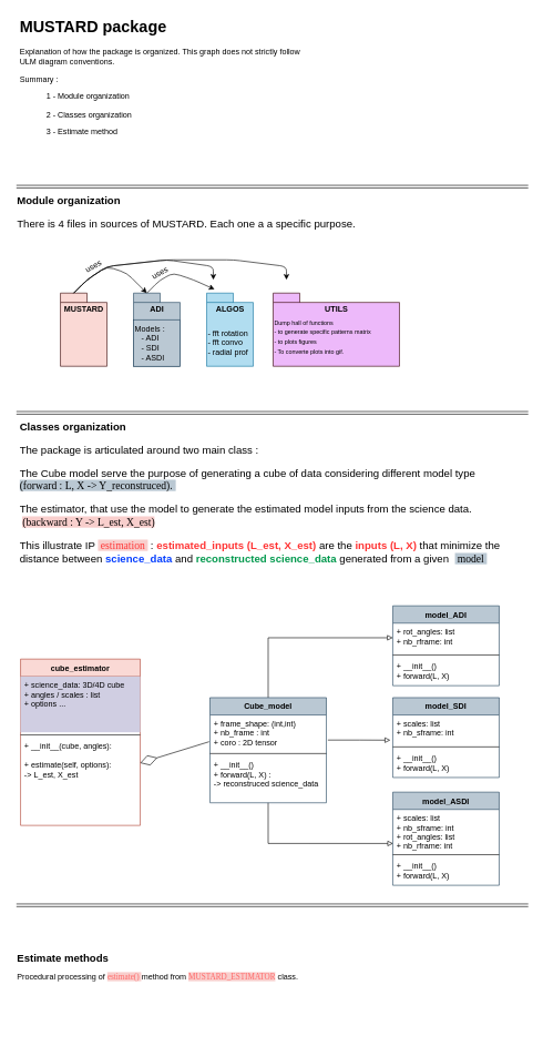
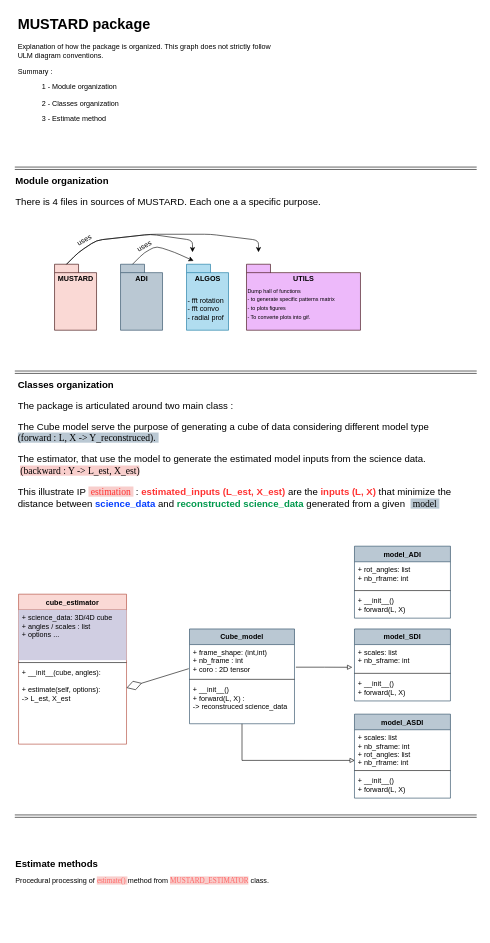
  <mxCell id="0" />
  <mxCell id="1" parent="0" />
  <mxCell id="2" value="&lt;h1&gt;MUSTARD package&lt;/h1&gt;&lt;p&gt;Explanation of how the package is organized. This graph does not strictly follow ULM diagram conventions.&lt;/p&gt;&lt;p&gt;Summary :&amp;nbsp;&lt;/p&gt;&lt;blockquote style=&quot;margin: 0 0 0 40px ; border: none ; padding: 0px&quot;&gt;&lt;p&gt;&lt;span&gt;1 - Module organization&lt;/span&gt;&lt;/p&gt;&lt;p&gt;&lt;span&gt;2 - Classes organization&lt;/span&gt;&lt;/p&gt;&lt;p&gt;&lt;span&gt;3 - Estimate method&amp;nbsp;&lt;/span&gt;&lt;/p&gt;&lt;/blockquote&gt;" style="text;html=1;strokeColor=none;fillColor=none;spacing=5;spacingTop=-20;whiteSpace=wrap;overflow=hidden;rounded=0;" vertex="1" parent="1"><mxGeometry x="23.75" width="450" height="250" as="geometry" y="20" /></mxCell>
  <mxCell id="3" value="&lt;h1 style=&quot;font-size: 16px&quot;&gt;&lt;font style=&quot;font-size: 16px&quot;&gt;Module organization&lt;/font&gt;&lt;/h1&gt;&lt;p style=&quot;font-size: 16px&quot;&gt;&lt;font style=&quot;font-size: 16px&quot;&gt;There is 4 files in sources of MUSTARD. Each one a a specific purpose.&lt;/font&gt;&lt;/p&gt;" style="text;html=1;strokeColor=none;fillColor=none;spacing=5;spacingTop=-20;whiteSpace=wrap;overflow=hidden;rounded=0;" vertex="1" parent="1"><mxGeometry y="290" width="600" height="120" as="geometry" x="20" /></mxCell>
  <mxCell id="4" value="MUSTARD" style="shape=folder;fontStyle=1;spacingTop=10;tabWidth=40;tabHeight=14;tabPosition=left;html=1;verticalAlign=top;fillColor=#fad9d5;strokeColor=#330000;" vertex="1" parent="1"><mxGeometry x="90" y="440" width="70" height="110" as="geometry" /></mxCell>
  <mxCell id="5" value="UTILS" style="shape=folder;fontStyle=1;spacingTop=10;tabWidth=40;tabHeight=14;tabPosition=left;html=1;verticalAlign=top;fillColor=#EDB9FA;strokeColor=#330000;" vertex="1" parent="1"><mxGeometry x="410" y="440" width="190" height="110" as="geometry" /></mxCell>
  <mxCell id="6" value="ALGOS" style="shape=folder;fontStyle=1;spacingTop=10;tabWidth=40;tabHeight=14;tabPosition=left;html=1;verticalAlign=top;fillColor=#b1ddf0;strokeColor=#10739e;" vertex="1" parent="1"><mxGeometry x="310" y="440" width="70" height="110" as="geometry" /></mxCell>
  <mxCell id="7" value="ADI" style="shape=folder;fontStyle=1;spacingTop=10;tabWidth=40;tabHeight=14;tabPosition=left;html=1;verticalAlign=top;fillColor=#bac8d3;strokeColor=#23445d;" vertex="1" parent="1"><mxGeometry x="200" y="440" width="70" height="110" as="geometry" /></mxCell>
- <mxCell id="8" value="" style="endArrow=classic;html=1;entryX=0;entryY=0;entryDx=20;entryDy=0;entryPerimeter=0;exitX=0;exitY=0;exitDx=20;exitDy=0;exitPerimeter=0;" edge="1" parent="1" source="4" target="7"><mxGeometry width="50" height="50" relative="1" as="geometry"><mxPoint x="126" y="440" as="sourcePoint" /><mxPoint x="60" y="410" as="targetPoint" /><Array as="points"><mxPoint x="130" y="420" /><mxPoint x="160" y="400" /><mxPoint x="190" y="410" /></Array></mxGeometry></mxCell>
  <mxCell id="9" value="" style="endArrow=classic;html=1;exitX=0;exitY=0;exitDx=20;exitDy=0;exitPerimeter=0;" edge="1" parent="1"><mxGeometry width="50" height="50" relative="1" as="geometry"><mxPoint x="110" y="440" as="sourcePoint" /><mxPoint x="320" y="420" as="targetPoint" /><Array as="points"><mxPoint x="130" y="420" /><mxPoint x="160" y="400" /><mxPoint x="250" y="390" /><mxPoint x="320" y="400" /></Array></mxGeometry></mxCell>
  <mxCell id="10" value="" style="endArrow=classic;html=1;exitX=0;exitY=0;exitDx=20;exitDy=0;exitPerimeter=0;" edge="1" parent="1"><mxGeometry width="50" height="50" relative="1" as="geometry"><mxPoint x="110" y="440" as="sourcePoint" /><mxPoint x="430" y="420" as="targetPoint" /><Array as="points"><mxPoint x="130" y="420" /><mxPoint x="160" y="400" /><mxPoint x="250" y="390" /><mxPoint x="350" y="390" /><mxPoint x="430" y="400" /></Array></mxGeometry></mxCell>
  <mxCell id="11" value="" style="endArrow=classic;html=1;exitX=0;exitY=0;exitDx=20;exitDy=0;exitPerimeter=0;entryX=0.169;entryY=-0.051;entryDx=0;entryDy=0;entryPerimeter=0;" edge="1" parent="1" target="6"><mxGeometry width="50" height="50" relative="1" as="geometry"><mxPoint x="220" y="440" as="sourcePoint" /><mxPoint x="330" y="440" as="targetPoint" /><Array as="points"><mxPoint x="240" y="420" /><mxPoint x="260" y="410" /><mxPoint x="290" y="420" /></Array></mxGeometry></mxCell>
  <mxCell id="12" value="uses" style="text;html=1;strokeColor=none;fillColor=none;align=center;verticalAlign=middle;whiteSpace=wrap;rounded=0;rotation=-30;" vertex="1" parent="1"><mxGeometry x="120" y="390" width="40" height="20" as="geometry" /></mxCell>
  <mxCell id="13" value="uses" style="text;html=1;strokeColor=none;fillColor=none;align=center;verticalAlign=middle;whiteSpace=wrap;rounded=0;rotation=-30;" vertex="1" parent="1"><mxGeometry x="220" y="400" width="40" height="20" as="geometry" /></mxCell>
- <mxCell id="14" value="Models :&amp;nbsp;&lt;br&gt;&amp;nbsp; &amp;nbsp;- ADI&lt;br&gt;&amp;nbsp; &amp;nbsp;- SDI&lt;br&gt;&amp;nbsp; &amp;nbsp;- ASDI" style="text;html=1;strokeColor=#23445d;fillColor=#bac8d3;align=left;verticalAlign=middle;whiteSpace=wrap;rounded=0;" vertex="1" parent="1"><mxGeometry x="200" y="480" width="70" height="70" as="geometry" /></mxCell>
  <mxCell id="15" value="- fft rotation&lt;br&gt;- fft convo&lt;br&gt;- radial prof" style="text;html=1;strokeColor=none;fillColor=none;align=left;verticalAlign=middle;whiteSpace=wrap;rounded=0;" vertex="1" parent="1"><mxGeometry x="310" y="480" width="70" height="70" as="geometry" /></mxCell>
  <mxCell id="16" value="&lt;font style=&quot;font-size: 9px&quot;&gt;Dump hall of functions&lt;br&gt;- to generate specific patterns matrix &lt;br&gt;- to plots figures &lt;br&gt;- To converte plots into gif.&lt;/font&gt;" style="text;whiteSpace=wrap;html=1;" vertex="1" parent="1"><mxGeometry x="410" y="470" width="260" height="90" as="geometry" /></mxCell>
  <mxCell id="17" value="&lt;h1 style=&quot;font-size: 16px&quot;&gt;&lt;span&gt;Estimate methods&amp;nbsp;&lt;/span&gt;&lt;/h1&gt;&lt;div&gt;Procedural processing of &lt;span style=&quot;background-color: rgb(248 , 206 , 204)&quot;&gt;&lt;font color=&quot;#ff6666&quot;&gt;&lt;font face=&quot;Lucida Console&quot;&gt;estimate()&lt;/font&gt; &lt;/font&gt;&lt;/span&gt;method from &lt;font face=&quot;Lucida Console&quot; style=&quot;background-color: rgb(248 , 206 , 204)&quot; color=&quot;#ff6666&quot;&gt;MUSTARD_ESTIMATOR&lt;/font&gt;&lt;font style=&quot;background-color: rgb(255 , 255 , 255)&quot;&gt;&amp;nbsp;class.&lt;/font&gt;&lt;/div&gt;" style="text;html=1;strokeColor=none;fillColor=none;spacing=5;spacingTop=-20;whiteSpace=wrap;overflow=hidden;rounded=0;" vertex="1" parent="1"><mxGeometry y="1430" width="600" height="120" as="geometry" x="20" /></mxCell>
  <mxCell id="18" value="cube_estimator" style="swimlane;fontStyle=1;align=center;verticalAlign=top;childLayout=stackLayout;horizontal=1;startSize=26;horizontalStack=0;resizeParent=1;resizeParentMax=0;resizeLast=0;collapsible=1;marginBottom=0;fillColor=#fad9d5;strokeColor=#ae4132;" vertex="1" parent="1"><mxGeometry x="30" y="990" width="180" height="250" as="geometry" /></mxCell>
  <mxCell id="19" value="+ science_data: 3D/4D cube&#10;+ angles / scales : list&#10;+ options ..." style="text;fillColor=#d0cee2;align=left;verticalAlign=top;spacingLeft=4;spacingRight=4;overflow=hidden;rotatable=0;points=[[0,0.5],[1,0.5]];portConstraint=eastwest;" vertex="1" parent="18"><mxGeometry y="26" width="180" height="84" as="geometry" /></mxCell>
  <mxCell id="20" value="" style="line;strokeWidth=1;fillColor=none;align=left;verticalAlign=middle;spacingTop=-1;spacingLeft=3;spacingRight=3;rotatable=0;labelPosition=right;points=[];portConstraint=eastwest;" vertex="1" parent="18"><mxGeometry y="110" width="180" height="8" as="geometry" /></mxCell>
  <mxCell id="21" value="+ __init__(cube, angles):&#10;&#10;+ estimate(self, options): &#10;-&gt; L_est, X_est " style="text;strokeColor=none;fillColor=none;align=left;verticalAlign=top;spacingLeft=4;spacingRight=4;overflow=hidden;rotatable=0;points=[[0,0.5],[1,0.5]];portConstraint=eastwest;" vertex="1" parent="18"><mxGeometry y="118" width="180" height="132" as="geometry" /></mxCell>
- <mxCell id="22" style="edgeStyle=orthogonalEdgeStyle;rounded=0;orthogonalLoop=1;jettySize=auto;html=1;entryX=0;entryY=0.5;entryDx=0;entryDy=0;endArrow=block;endFill=0;" edge="1" parent="1" source="25" target="30"><mxGeometry relative="1" as="geometry" /></mxCell>
  <mxCell id="23" style="edgeStyle=orthogonalEdgeStyle;rounded=0;orthogonalLoop=1;jettySize=auto;html=1;endArrow=block;endFill=0;entryX=0.003;entryY=0.799;entryDx=0;entryDy=0;entryPerimeter=0;" edge="1" parent="1" source="25" target="38"><mxGeometry relative="1" as="geometry" /></mxCell>
  <mxCell id="24" style="edgeStyle=orthogonalEdgeStyle;rounded=0;orthogonalLoop=1;jettySize=auto;html=1;entryX=-0.023;entryY=0.861;entryDx=0;entryDy=0;entryPerimeter=0;endArrow=block;endFill=0;exitX=1.013;exitY=0.698;exitDx=0;exitDy=0;exitPerimeter=0;" edge="1" parent="1" source="26" target="34"><mxGeometry relative="1" as="geometry" /></mxCell>
  <mxCell id="25" value="Cube_model" style="swimlane;fontStyle=1;align=center;verticalAlign=top;childLayout=stackLayout;horizontal=1;startSize=26;horizontalStack=0;resizeParent=1;resizeParentMax=0;resizeLast=0;collapsible=1;marginBottom=0;fillColor=#bac8d3;strokeColor=#23445d;" vertex="1" parent="1"><mxGeometry x="315" y="1048" width="175" height="158" as="geometry" /></mxCell>
  <mxCell id="26" value="+ frame_shape: (int,int)&#10;+ nb_frame : int&#10;+ coro : 2D tensor&#10;" style="text;strokeColor=none;fillColor=none;align=left;verticalAlign=top;spacingLeft=4;spacingRight=4;overflow=hidden;rotatable=0;points=[[0,0.5],[1,0.5]];portConstraint=eastwest;" vertex="1" parent="25"><mxGeometry y="26" width="175" height="54" as="geometry" /></mxCell>
  <mxCell id="27" value="" style="line;strokeWidth=1;fillColor=none;align=left;verticalAlign=middle;spacingTop=-1;spacingLeft=3;spacingRight=3;rotatable=0;labelPosition=right;points=[];portConstraint=eastwest;" vertex="1" parent="25"><mxGeometry y="80" width="175" height="8" as="geometry" /></mxCell>
  <mxCell id="28" value="+ __init__()&#10;+ forward(L, X) :&#10;-&gt; reconstruced science_data" style="text;strokeColor=none;fillColor=none;align=left;verticalAlign=top;spacingLeft=4;spacingRight=4;overflow=hidden;rotatable=0;points=[[0,0.5],[1,0.5]];portConstraint=eastwest;" vertex="1" parent="25"><mxGeometry y="88" width="175" height="70" as="geometry" /></mxCell>
  <mxCell id="29" value="model_ADI" style="swimlane;fontStyle=1;align=center;verticalAlign=top;childLayout=stackLayout;horizontal=1;startSize=26;horizontalStack=0;resizeParent=1;resizeParentMax=0;resizeLast=0;collapsible=1;marginBottom=0;fillColor=#bac8d3;strokeColor=#23445d;" vertex="1" parent="1"><mxGeometry x="590" y="910" width="160" height="120" as="geometry" /></mxCell>
  <mxCell id="30" value="+ rot_angles: list&#10;+ nb_rframe: int&#10;" style="text;strokeColor=none;fillColor=none;align=left;verticalAlign=top;spacingLeft=4;spacingRight=4;overflow=hidden;rotatable=0;points=[[0,0.5],[1,0.5]];portConstraint=eastwest;" vertex="1" parent="29"><mxGeometry y="26" width="160" height="44" as="geometry" /></mxCell>
  <mxCell id="31" value="" style="line;strokeWidth=1;fillColor=none;align=left;verticalAlign=middle;spacingTop=-1;spacingLeft=3;spacingRight=3;rotatable=0;labelPosition=right;points=[];portConstraint=eastwest;" vertex="1" parent="29"><mxGeometry y="70" width="160" height="8" as="geometry" /></mxCell>
  <mxCell id="32" value="+ __init__()&#10;+ forward(L, X)" style="text;strokeColor=none;fillColor=none;align=left;verticalAlign=top;spacingLeft=4;spacingRight=4;overflow=hidden;rotatable=0;points=[[0,0.5],[1,0.5]];portConstraint=eastwest;" vertex="1" parent="29"><mxGeometry y="78" width="160" height="42" as="geometry" /></mxCell>
  <mxCell id="33" value="model_SDI" style="swimlane;fontStyle=1;align=center;verticalAlign=top;childLayout=stackLayout;horizontal=1;startSize=26;horizontalStack=0;resizeParent=1;resizeParentMax=0;resizeLast=0;collapsible=1;marginBottom=0;fillColor=#bac8d3;strokeColor=#23445d;" vertex="1" parent="1"><mxGeometry x="590" y="1048" width="160" height="120" as="geometry" /></mxCell>
  <mxCell id="34" value="+ scales: list&#10;+ nb_sframe: int" style="text;strokeColor=none;fillColor=none;align=left;verticalAlign=top;spacingLeft=4;spacingRight=4;overflow=hidden;rotatable=0;points=[[0,0.5],[1,0.5]];portConstraint=eastwest;" vertex="1" parent="33"><mxGeometry y="26" width="160" height="44" as="geometry" /></mxCell>
  <mxCell id="35" value="" style="line;strokeWidth=1;fillColor=none;align=left;verticalAlign=middle;spacingTop=-1;spacingLeft=3;spacingRight=3;rotatable=0;labelPosition=right;points=[];portConstraint=eastwest;" vertex="1" parent="33"><mxGeometry y="70" width="160" height="8" as="geometry" /></mxCell>
  <mxCell id="36" value="+ __init__()&#10;+ forward(L, X)" style="text;strokeColor=none;fillColor=none;align=left;verticalAlign=top;spacingLeft=4;spacingRight=4;overflow=hidden;rotatable=0;points=[[0,0.5],[1,0.5]];portConstraint=eastwest;" vertex="1" parent="33"><mxGeometry y="78" width="160" height="42" as="geometry" /></mxCell>
  <mxCell id="37" value="model_ASDI" style="swimlane;fontStyle=1;align=center;verticalAlign=top;childLayout=stackLayout;horizontal=1;startSize=26;horizontalStack=0;resizeParent=1;resizeParentMax=0;resizeLast=0;collapsible=1;marginBottom=0;fillColor=#bac8d3;strokeColor=#23445d;" vertex="1" parent="1"><mxGeometry x="590" y="1190" width="160" height="140" as="geometry" /></mxCell>
  <mxCell id="38" value="+ scales: list&#10;+ nb_sframe: int&#10;+ rot_angles: list&#10;+ nb_rframe: int&#10;" style="text;strokeColor=none;fillColor=none;align=left;verticalAlign=top;spacingLeft=4;spacingRight=4;overflow=hidden;rotatable=0;points=[[0,0.5],[1,0.5]];portConstraint=eastwest;" vertex="1" parent="37"><mxGeometry y="26" width="160" height="64" as="geometry" /></mxCell>
  <mxCell id="39" value="" style="line;strokeWidth=1;fillColor=none;align=left;verticalAlign=middle;spacingTop=-1;spacingLeft=3;spacingRight=3;rotatable=0;labelPosition=right;points=[];portConstraint=eastwest;" vertex="1" parent="37"><mxGeometry y="90" width="160" height="8" as="geometry" /></mxCell>
  <mxCell id="40" value="+ __init__()&#10;+ forward(L, X)" style="text;strokeColor=none;fillColor=none;align=left;verticalAlign=top;spacingLeft=4;spacingRight=4;overflow=hidden;rotatable=0;points=[[0,0.5],[1,0.5]];portConstraint=eastwest;" vertex="1" parent="37"><mxGeometry y="98" width="160" height="42" as="geometry" /></mxCell>
  <mxCell id="41" value="" style="endArrow=diamondThin;endFill=0;endSize=24;html=1;exitX=-0.007;exitY=0.744;exitDx=0;exitDy=0;exitPerimeter=0;" edge="1" parent="1" source="26" target="21"><mxGeometry width="160" relative="1" as="geometry"><mxPoint x="200" y="880" as="sourcePoint" /><mxPoint x="210" y="1114" as="targetPoint" /></mxGeometry></mxCell>
  <mxCell id="42" value="&lt;h1&gt;&lt;br&gt;&lt;/h1&gt;" style="text;html=1;strokeColor=none;fillColor=none;spacing=5;spacingTop=-20;whiteSpace=wrap;overflow=hidden;rounded=0;align=left;" vertex="1" parent="1"><mxGeometry x="180" y="970" width="190" height="120" as="geometry" /></mxCell>
  <mxCell id="43" value="&lt;h1 style=&quot;font-size: 16px&quot;&gt;&lt;font style=&quot;font-size: 16px&quot;&gt;Classes organization&lt;/font&gt;&lt;/h1&gt;&lt;p style=&quot;font-size: 16px&quot;&gt;The package is articulated around two main class :&amp;nbsp;&lt;/p&gt;&lt;p style=&quot;font-size: 16px&quot;&gt;The Cube model serve the purpose of generating a cube of data considering different model type&amp;nbsp; &lt;span style=&quot;background-color: rgb(186 , 200 , 211)&quot;&gt;&lt;font face=&quot;Lucida Console&quot;&gt;(forward : L, X -&amp;gt; Y_reconstruced).&lt;/font&gt;&amp;nbsp;&lt;/span&gt;&lt;/p&gt;&lt;p style=&quot;font-size: 16px&quot;&gt;&lt;span&gt;The estimator, that use the model to generate the estimated model inputs from the science data.&amp;nbsp; &amp;nbsp;&lt;/span&gt;&lt;span style=&quot;background-color: rgb(248 , 206 , 204)&quot;&gt;&lt;font face=&quot;Lucida Console&quot;&gt;(backward : Y -&amp;gt; L_est, X_est)&lt;/font&gt;&lt;/span&gt;&lt;/p&gt;&lt;p style=&quot;font-size: 16px&quot;&gt;This illustrate IP &lt;font style=&quot;background-color: rgb(248 , 206 , 204)&quot; color=&quot;#ff3333&quot; face=&quot;Lucida Console&quot;&gt;&amp;nbsp;estimation &lt;/font&gt;&amp;nbsp;: &lt;font color=&quot;#ff3333&quot;&gt;&lt;b&gt;estimated_inputs (L_est, X_est)&amp;nbsp;&lt;/b&gt;&lt;/font&gt;are the &lt;font color=&quot;#ff3333&quot;&gt;&lt;b&gt;inputs (L, X)&lt;/b&gt;&lt;/font&gt; that minimize the distance between &lt;font color=&quot;#033dff&quot;&gt;&lt;b&gt;science_data&amp;nbsp;&lt;/b&gt;&lt;/font&gt;and &lt;font color=&quot;#00994d&quot;&gt;&lt;b&gt;reconstructed science_data &lt;/b&gt;&lt;/font&gt;generated from a given&amp;nbsp;&lt;font color=&quot;#bac8d3&quot;&gt;&amp;nbsp;&lt;/font&gt;&lt;span style=&quot;line-height: 140% ; background-color: rgb(186 , 200 , 211)&quot;&gt;&lt;font face=&quot;Lucida Console&quot;&gt;&amp;nbsp;model&amp;nbsp;&lt;/font&gt;&lt;/span&gt;&lt;/p&gt;&lt;p style=&quot;font-size: 16px&quot;&gt;&lt;br&gt;&lt;/p&gt;&lt;p style=&quot;font-size: 16px&quot;&gt;&lt;br&gt;&lt;/p&gt;" style="text;html=1;strokeColor=none;fillColor=none;spacing=5;spacingTop=-20;whiteSpace=wrap;overflow=hidden;rounded=0;" vertex="1" parent="1"><mxGeometry x="23.75" y="630" width="757.5" height="260" as="geometry" /></mxCell>
  <mxCell id="44" value="" style="shape=link;html=1;endArrow=block;endFill=0;fontColor=#009900;" edge="1" parent="1"><mxGeometry width="100" relative="1" as="geometry"><mxPoint x="23.75" y="620" as="sourcePoint" /><mxPoint x="793.75" y="620" as="targetPoint" /></mxGeometry></mxCell>
  <mxCell id="45" value="" style="shape=link;html=1;endArrow=block;endFill=0;fontColor=#009900;" edge="1" parent="1"><mxGeometry width="100" relative="1" as="geometry"><mxPoint x="23.75" y="280" as="sourcePoint" /><mxPoint x="793.75" y="280" as="targetPoint" /></mxGeometry></mxCell>
  <mxCell id="46" value="" style="shape=link;html=1;endArrow=block;endFill=0;fontColor=#009900;" edge="1" parent="1"><mxGeometry width="100" relative="1" as="geometry"><mxPoint x="23.75" y="1360" as="sourcePoint" /><mxPoint x="793.75" y="1360" as="targetPoint" /></mxGeometry></mxCell>
